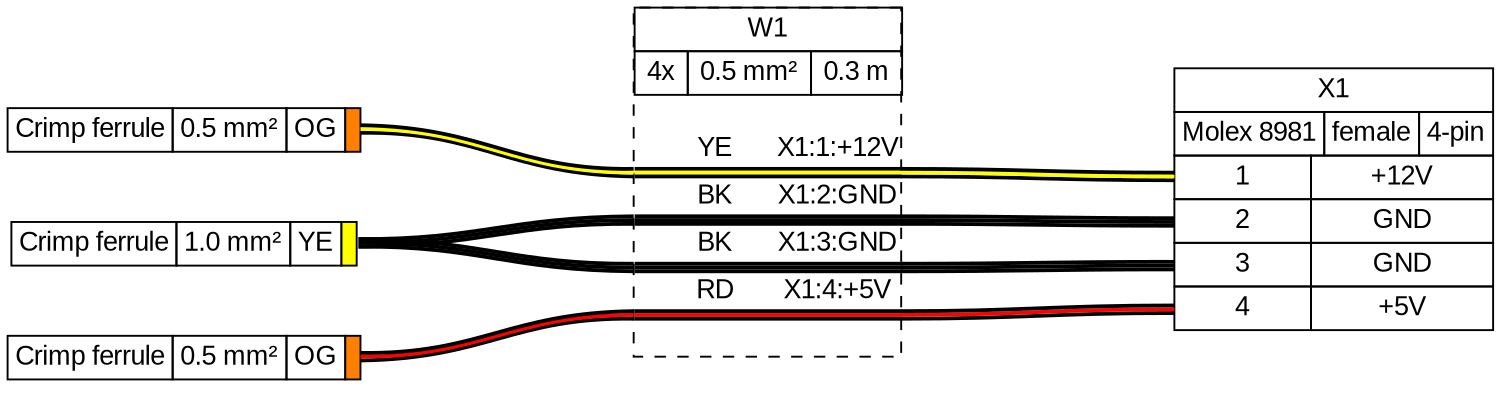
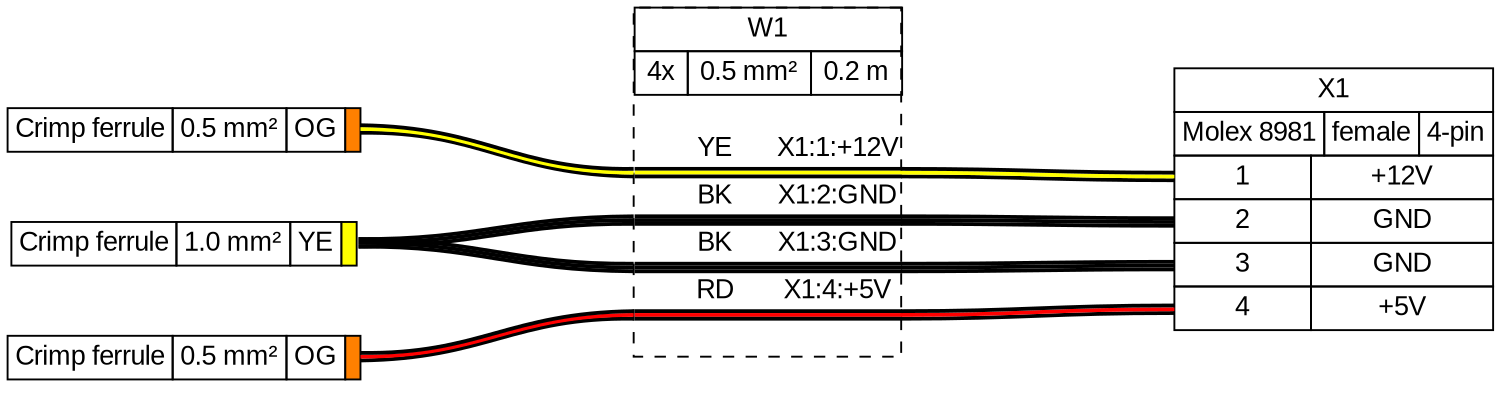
  graph {
    bgcolor=white
    fontname=arial
    nodesep=0.33
    rankdir=LR
    ranksep=2
    node [fillcolor=white fontname=arial margin=0 shape=none style=filled]
    edge [color="#000000:#000000:#000000" fontname=arial style=bold tailport=e]
    n1 [label=< <table border="0" cellspacing="0" cellpadding="0">  <tr><td>   <table border="0" cellspacing="0" cellpadding="3" cellborder="1"><tr>    <td balign="left">X1</td>   </tr></table>  </td></tr>  <tr><td>   <table border="0" cellspacing="0" cellpadding="3" cellborder="1"><tr>    <td balign="left">Molex 8981</td>    <td balign="left">female</td>    <td balign="left">4-pin</td>   </tr></table>  </td></tr>  <tr><td>   <table border="0" cellspacing="0" cellpadding="3" cellborder="1">    <tr>     <td port="p1l">1</td>     <td>+12V</td>    </tr>    <tr>     <td port="p2l">2</td>     <td>GND</td>    </tr>    <tr>     <td port="p3l">3</td>     <td>GND</td>    </tr>    <tr>     <td port="p4l">4</td>     <td>+5V</td>    </tr>   </table>  </td></tr> </table> >]
    n2 [label=< <table border="0" cellspacing="0" cellpadding="0">  <tr><td>   <table border="0" cellspacing="0" cellpadding="3" cellborder="1"><tr>    <td balign="left">Crimp ferrule</td>    <td balign="left">1.0 mm²</td>    <td balign="left">YE</td>    <td balign="left" bgcolor="#FFFF00" width="4"></td>   </tr></table>  </td></tr> </table> >]
-   n3 [label=< <table border="0" cellspacing="0" cellpadding="0">  <tr><td>   <table border="0" cellspacing="0" cellpadding="3" cellborder="1"><tr>    <td balign="left">W1</td>   </tr></table>  </td></tr>  <tr><td>   <table border="0" cellspacing="0" cellpadding="3" cellborder="1"><tr>    <td balign="left">4x</td>    <td balign="left">0.5 mm²</td>    <td balign="left">0.3 m</td>   </tr></table>  </td></tr>  <tr><td>   <table border="0" cellspacing="0" cellborder="0">    <tr><td>&nbsp;</td></tr>    <tr>     <td></td>     <td>      YE     </td>     <td>X1:1:+12V</td>    </tr>    <tr>     <td colspan="3" border="0" cellspacing="0" cellpadding="0" port="w1" height="6">      <table cellspacing="0" cellborder="0" border="0">       <tr><td colspan="3" cellpadding="0" height="2" bgcolor="#000000" border="0"></td></tr>       <tr><td colspan="3" cellpadding="0" height="2" bgcolor="#ffff00" border="0"></td></tr>       <tr><td colspan="3" cellpadding="0" height="2" bgcolor="#000000" border="0"></td></tr>      </table>     </td>    </tr>    <tr>     <td></td>     <td>      BK     </td>     <td>X1:2:GND</td>    </tr>    <tr>     <td colspan="3" border="0" cellspacing="0" cellpadding="0" port="w2" height="6">      <table cellspacing="0" cellborder="0" border="0">       <tr><td colspan="3" cellpadding="0" height="2" bgcolor="#000000" border="0"></td></tr>       <tr><td colspan="3" cellpadding="0" height="2" bgcolor="#000000" border="0"></td></tr>       <tr><td colspan="3" cellpadding="0" height="2" bgcolor="#000000" border="0"></td></tr>      </table>     </td>    </tr>    <tr>     <td></td>     <td>      BK     </td>     <td>X1:3:GND</td>    </tr>    <tr>     <td colspan="3" border="0" cellspacing="0" cellpadding="0" port="w3" height="6">      <table cellspacing="0" cellborder="0" border="0">       <tr><td colspan="3" cellpadding="0" height="2" bgcolor="#000000" border="0"></td></tr>       <tr><td colspan="3" cellpadding="0" height="2" bgcolor="#000000" border="0"></td></tr>       <tr><td colspan="3" cellpadding="0" height="2" bgcolor="#000000" border="0"></td></tr>      </table>     </td>    </tr>    <tr>     <td></td>     <td>      RD     </td>     <td>X1:4:+5V</td>    </tr>    <tr>     <td colspan="3" border="0" cellspacing="0" cellpadding="0" port="w4" height="6">      <table cellspacing="0" cellborder="0" border="0">       <tr><td colspan="3" cellpadding="0" height="2" bgcolor="#000000" border="0"></td></tr>       <tr><td colspan="3" cellpadding="0" height="2" bgcolor="#ff0000" border="0"></td></tr>       <tr><td colspan="3" cellpadding="0" height="2" bgcolor="#000000" border="0"></td></tr>      </table>     </td>    </tr>    <tr><td>&nbsp;</td></tr>   </table>  </td></tr> </table> > shape=box style="filled,dashed"]
+   n3 [label=< <table border="0" cellspacing="0" cellpadding="0">  <tr><td>   <table border="0" cellspacing="0" cellpadding="3" cellborder="1"><tr>    <td balign="left">W1</td>   </tr></table>  </td></tr>  <tr><td>   <table border="0" cellspacing="0" cellpadding="3" cellborder="1"><tr>    <td balign="left">4x</td>    <td balign="left">0.5 mm²</td>    <td balign="left">0.2 m</td>   </tr></table>  </td></tr>  <tr><td>   <table border="0" cellspacing="0" cellborder="0">    <tr><td>&nbsp;</td></tr>    <tr>     <td></td>     <td>      YE     </td>     <td>X1:1:+12V</td>    </tr>    <tr>     <td colspan="3" border="0" cellspacing="0" cellpadding="0" port="w1" height="6">      <table cellspacing="0" cellborder="0" border="0">       <tr><td colspan="3" cellpadding="0" height="2" bgcolor="#000000" border="0"></td></tr>       <tr><td colspan="3" cellpadding="0" height="2" bgcolor="#ffff00" border="0"></td></tr>       <tr><td colspan="3" cellpadding="0" height="2" bgcolor="#000000" border="0"></td></tr>      </table>     </td>    </tr>    <tr>     <td></td>     <td>      BK     </td>     <td>X1:2:GND</td>    </tr>    <tr>     <td colspan="3" border="0" cellspacing="0" cellpadding="0" port="w2" height="6">      <table cellspacing="0" cellborder="0" border="0">       <tr><td colspan="3" cellpadding="0" height="2" bgcolor="#000000" border="0"></td></tr>       <tr><td colspan="3" cellpadding="0" height="2" bgcolor="#000000" border="0"></td></tr>       <tr><td colspan="3" cellpadding="0" height="2" bgcolor="#000000" border="0"></td></tr>      </table>     </td>    </tr>    <tr>     <td></td>     <td>      BK     </td>     <td>X1:3:GND</td>    </tr>    <tr>     <td colspan="3" border="0" cellspacing="0" cellpadding="0" port="w3" height="6">      <table cellspacing="0" cellborder="0" border="0">       <tr><td colspan="3" cellpadding="0" height="2" bgcolor="#000000" border="0"></td></tr>       <tr><td colspan="3" cellpadding="0" height="2" bgcolor="#000000" border="0"></td></tr>       <tr><td colspan="3" cellpadding="0" height="2" bgcolor="#000000" border="0"></td></tr>      </table>     </td>    </tr>    <tr>     <td></td>     <td>      RD     </td>     <td>X1:4:+5V</td>    </tr>    <tr>     <td colspan="3" border="0" cellspacing="0" cellpadding="0" port="w4" height="6">      <table cellspacing="0" cellborder="0" border="0">       <tr><td colspan="3" cellpadding="0" height="2" bgcolor="#000000" border="0"></td></tr>       <tr><td colspan="3" cellpadding="0" height="2" bgcolor="#ff0000" border="0"></td></tr>       <tr><td colspan="3" cellpadding="0" height="2" bgcolor="#000000" border="0"></td></tr>      </table>     </td>    </tr>    <tr><td>&nbsp;</td></tr>   </table>  </td></tr> </table> > shape=box style="filled,dashed"]
    n4 [label=< <table border="0" cellspacing="0" cellpadding="0">  <tr><td>   <table border="0" cellspacing="0" cellpadding="3" cellborder="1"><tr>    <td balign="left">Crimp ferrule</td>    <td balign="left">0.5 mm²</td>    <td balign="left">OG</td>    <td balign="left" bgcolor="#FF8000" width="4"></td>   </tr></table>  </td></tr> </table> >]
    n5 [label=< <table border="0" cellspacing="0" cellpadding="0">  <tr><td>   <table border="0" cellspacing="0" cellpadding="3" cellborder="1"><tr>    <td balign="left">Crimp ferrule</td>    <td balign="left">0.5 mm²</td>    <td balign="left">OG</td>    <td balign="left" bgcolor="#FF8000" width="4"></td>   </tr></table>  </td></tr> </table> >]
    n2 -- n3 [headport="w2:w"]
    n2 -- n3 [headport="w3:w"]
    n3 -- n1 [color="#000000:#ffff00:#000000" headport="p1l:w" tailport="w1:e"]
    n3 -- n1 [headport="p2l:w" tailport="w2:e"]
    n3 -- n1 [headport="p3l:w" tailport="w3:e"]
    n3 -- n1 [color="#000000:#ff0000:#000000" headport="p4l:w" tailport="w4:e"]
    n4 -- n3 [color="#000000:#ffff00:#000000" headport="w1:w"]
    n5 -- n3 [color="#000000:#ff0000:#000000" headport="w4:w"]
  }
